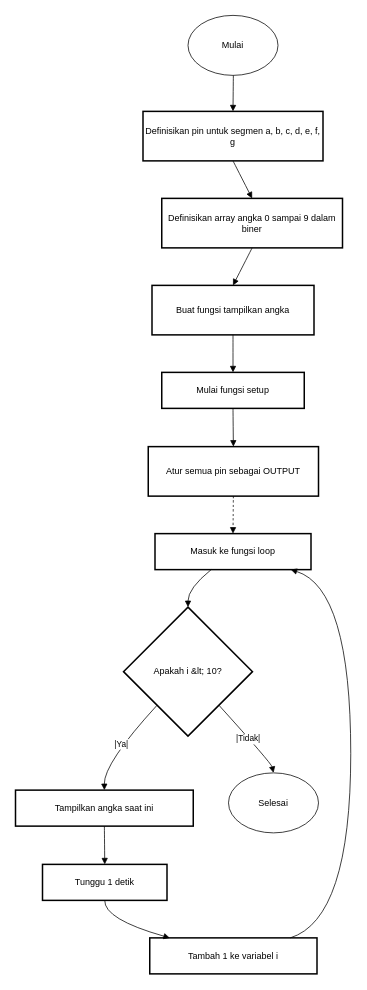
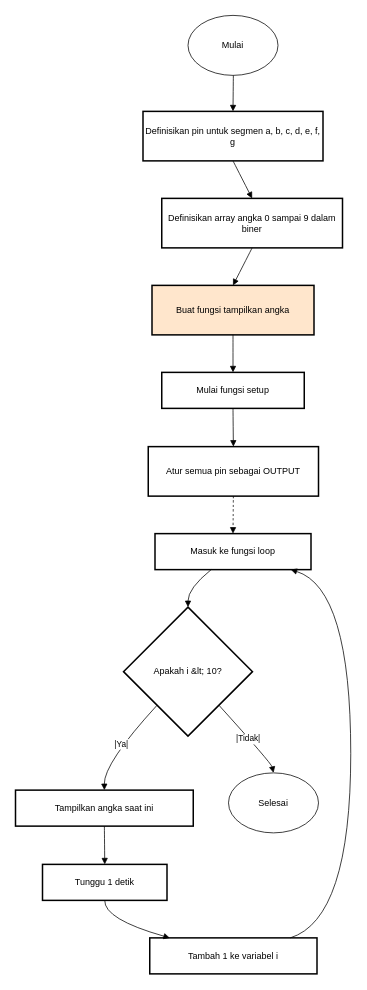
  <mxCell id="0" />
  <mxCell id="1" parent="0" />
  <mxCell id="2" value="Definisikan pin untuk segmen a, b, c, d, e, f, g" style="whiteSpace=wrap;strokeWidth=2;" vertex="1" parent="1"><mxGeometry x="190" y="148" width="240" height="66" as="geometry" /></mxCell>
  <mxCell id="3" value="Definisikan array angka 0 sampai 9 dalam biner" style="whiteSpace=wrap;strokeWidth=2;" vertex="1" parent="1"><mxGeometry x="215" y="264" width="241" height="66" as="geometry" /></mxCell>
- <mxCell id="4" value="Buat fungsi tampilkan angka" style="whiteSpace=wrap;strokeWidth=2;" vertex="1" parent="1"><mxGeometry x="202" y="380" width="216" height="66" as="geometry" /></mxCell>
+ <mxCell id="4" value="Buat fungsi tampilkan angka" style="whiteSpace=wrap;strokeWidth=2;fillColor=#ffe6cc;" vertex="1" parent="1"><mxGeometry x="202" y="380" width="216" height="66" as="geometry" /></mxCell>
  <mxCell id="5" value="Mulai fungsi setup" style="whiteSpace=wrap;strokeWidth=2;" vertex="1" parent="1"><mxGeometry x="215" y="496" width="190" height="48" as="geometry" /></mxCell>
  <mxCell id="6" value="Atur semua pin sebagai OUTPUT" style="whiteSpace=wrap;strokeWidth=2;" vertex="1" parent="1"><mxGeometry x="197" y="595" width="227" height="66" as="geometry" /></mxCell>
  <mxCell id="7" value="Masuk ke fungsi loop" style="whiteSpace=wrap;strokeWidth=2;" vertex="1" parent="1"><mxGeometry x="206" y="711" width="208" height="48" as="geometry" /></mxCell>
  <mxCell id="8" value="Apakah i &amp;lt; 10?" style="rhombus;strokeWidth=2;whiteSpace=wrap;" vertex="1" parent="1"><mxGeometry x="164" y="809" width="172" height="172" as="geometry" /></mxCell>
  <mxCell id="9" value="Tampilkan angka saat ini" style="whiteSpace=wrap;strokeWidth=2;" vertex="1" parent="1"><mxGeometry x="20" y="1053" width="237" height="48" as="geometry" /></mxCell>
  <mxCell id="10" value="Tunggu 1 detik" style="whiteSpace=wrap;strokeWidth=2;" vertex="1" parent="1"><mxGeometry x="56" y="1152" width="166" height="48" as="geometry" /></mxCell>
  <mxCell id="11" value="Tambah 1 ke variabel i" style="whiteSpace=wrap;strokeWidth=2;" vertex="1" parent="1"><mxGeometry x="199" y="1250" width="223" height="48" as="geometry" /></mxCell>
  <mxCell id="12" value="" style="curved=1;startArrow=none;endArrow=block;exitX=0.5;exitY=1.01;entryX=0.5;entryY=0.01;rounded=0;" edge="1" parent="1" target="2"><mxGeometry relative="1" as="geometry"><Array as="points" /><mxPoint x="310.5" y="98" as="sourcePoint" /></mxGeometry></mxCell>
  <mxCell id="13" value="" style="curved=1;startArrow=none;endArrow=block;exitX=0.5;exitY=1.01;entryX=0.5;entryY=0.01;rounded=0;" edge="1" parent="1" source="2" target="3"><mxGeometry relative="1" as="geometry"><Array as="points" /></mxGeometry></mxCell>
  <mxCell id="14" value="" style="curved=1;startArrow=none;endArrow=block;exitX=0.5;exitY=1.01;entryX=0.5;entryY=0.01;rounded=0;" edge="1" parent="1" source="3" target="4"><mxGeometry relative="1" as="geometry"><Array as="points" /></mxGeometry></mxCell>
  <mxCell id="15" value="" style="curved=1;startArrow=none;endArrow=block;exitX=0.5;exitY=1.01;entryX=0.5;entryY=0.01;rounded=0;" edge="1" parent="1" source="4" target="5"><mxGeometry relative="1" as="geometry"><Array as="points" /></mxGeometry></mxCell>
  <mxCell id="16" value="" style="curved=1;startArrow=none;endArrow=block;exitX=0.5;exitY=1.02;entryX=0.5;entryY=0;rounded=0;" edge="1" parent="1" source="5" target="6"><mxGeometry relative="1" as="geometry"><Array as="points" /></mxGeometry></mxCell>
  <mxCell id="17" value="" style="curved=1;startArrow=none;endArrow=block;exitX=0.5;exitY=1;entryX=0.5;entryY=0;rounded=0;dashed=1;" edge="1" parent="1" source="6" target="7"><mxGeometry relative="1" as="geometry"><Array as="points" /></mxGeometry></mxCell>
  <mxCell id="18" value="" style="curved=1;startArrow=none;endArrow=block;exitX=0.36;exitY=1;entryX=0.5;entryY=0;rounded=0;" edge="1" parent="1" source="7" target="8"><mxGeometry relative="1" as="geometry"><Array as="points"><mxPoint x="250" y="784" /></Array></mxGeometry></mxCell>
  <mxCell id="19" value="|Ya|" style="curved=1;startArrow=none;endArrow=block;exitX=0.04;exitY=1;entryX=0.5;entryY=0;rounded=0;" edge="1" parent="1" source="8" target="9"><mxGeometry relative="1" as="geometry"><Array as="points"><mxPoint x="138" y="1017" /></Array></mxGeometry></mxCell>
  <mxCell id="20" value="" style="curved=1;startArrow=none;endArrow=block;exitX=0.5;exitY=1.01;entryX=0.5;entryY=-0.01;rounded=0;" edge="1" parent="1" source="9" target="10"><mxGeometry relative="1" as="geometry"><Array as="points" /></mxGeometry></mxCell>
  <mxCell id="21" value="" style="curved=1;startArrow=none;endArrow=block;exitX=0.5;exitY=1;entryX=0.12;entryY=0;rounded=0;" edge="1" parent="1" source="10" target="11"><mxGeometry relative="1" as="geometry"><Array as="points"><mxPoint x="138" y="1225" /></Array></mxGeometry></mxCell>
  <mxCell id="22" value="" style="curved=1;startArrow=none;endArrow=block;exitX=0.84;exitY=0;entryX=0.87;entryY=1;rounded=0;" edge="1" parent="1" source="11" target="7"><mxGeometry relative="1" as="geometry"><Array as="points"><mxPoint x="467" y="1225" /><mxPoint x="467" y="784" /></Array></mxGeometry></mxCell>
  <mxCell id="23" value="|Tidak|" style="curved=1;startArrow=none;endArrow=block;exitX=0.96;exitY=1;entryX=0.5;entryY=0;rounded=0;" edge="1" parent="1" source="8" target="25"><mxGeometry relative="1" as="geometry"><Array as="points"><mxPoint x="361" y="1017" /></Array><mxPoint x="361.5" y="1053" as="targetPoint" /></mxGeometry></mxCell>
  <mxCell id="24" value="Mulai" style="ellipse;whiteSpace=wrap;html=1;" vertex="1" parent="1"><mxGeometry x="250" y="20" width="120" height="80" as="geometry" /></mxCell>
  <mxCell id="25" value="Selesai" style="ellipse;whiteSpace=wrap;html=1;" vertex="1" parent="1"><mxGeometry x="304" y="1030" width="120" height="80" as="geometry" /></mxCell>
